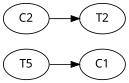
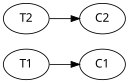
  digraph {
    fontname="Noto Sans"
    rank=same
    rankdir=LR
    node [fontname="Noto Sans"]
    edge [fontname="Noto Sans"]
    n1 [label=C1]
    n2 [label=C2]
-   n3 [label=T5]
+   n3 [label=T1]
    n4 [label=T2]
    n3 -> n1
-   n2 -> n4
+   n4 -> n2
  }
